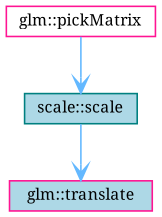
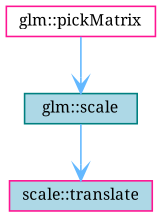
  digraph {
    fontname="Noto Serif"
    rankdir=TB
    node [color=deeppink fillcolor=lightblue fontname="Noto Serif" fontsize=10 shape=box style=filled]
    edge [arrowhead=vee color=steelblue1 fontname="Noto Serif" fontsize=10 labelfontname=Helvetica labelfontsize=10 style=solid]
    n1 [fillcolor=white fontcolor=black height=0.2 label="glm::pickMatrix" width=0.4]
-   n2 [color=teal height=0.2 label="scale::scale" width=0.4]
-   n3 [height=0.2 label="glm::translate" width=0.4]
+   n2 [color=teal height=0.2 label="glm::scale" width=0.4]
+   n3 [height=0.2 label="scale::translate" width=0.4]
    n1 -> n2
    n2 -> n3
  }
